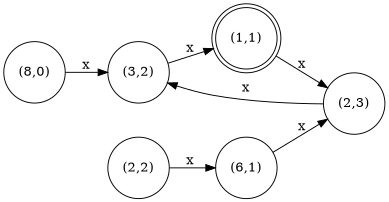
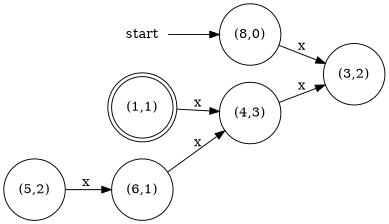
  digraph {
    rankdir=LR
    node [shape=circle]
+   start [shape=none]
    n2 [label="(8,0)"]
    "(3,2)"
    "(1,1)" [shape=doublecircle]
-   "(2,3)"
+   "(2,3)" [label="(4,3)"]
    n6 [label="(6,1)"]
-   "(2,2)"
+   "(2,2)" [label="(5,2)"]
+   start -> n2
    n2 -> "(3,2)" [label=x]
-   "(3,2)" -> "(1,1)" [label=x]
    "(1,1)" -> "(2,3)" [label=x]
    "(2,3)" -> "(3,2)" [label=x]
    n6 -> "(2,3)" [label=x]
    "(2,2)" -> n6 [label=x]
  }
